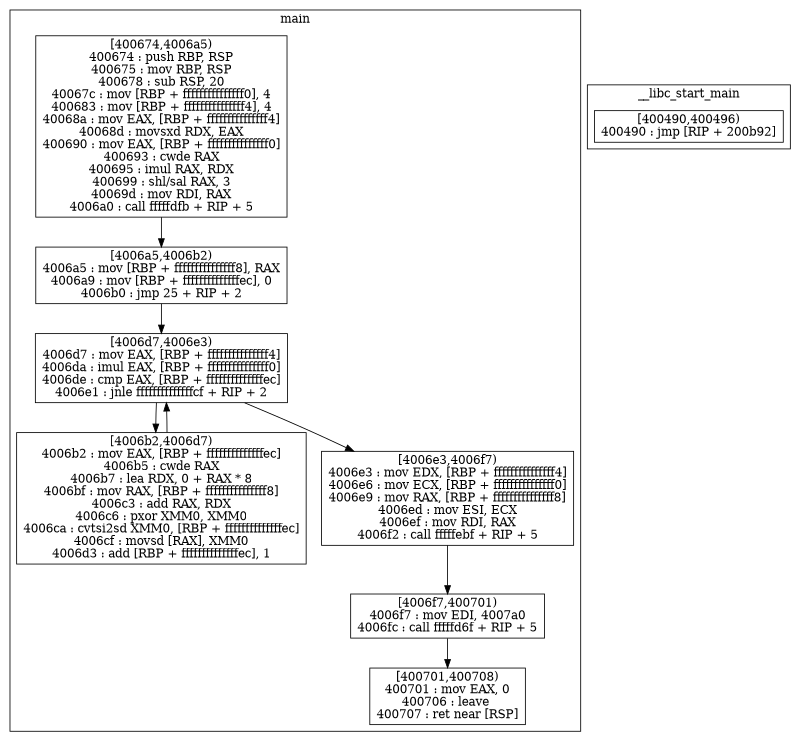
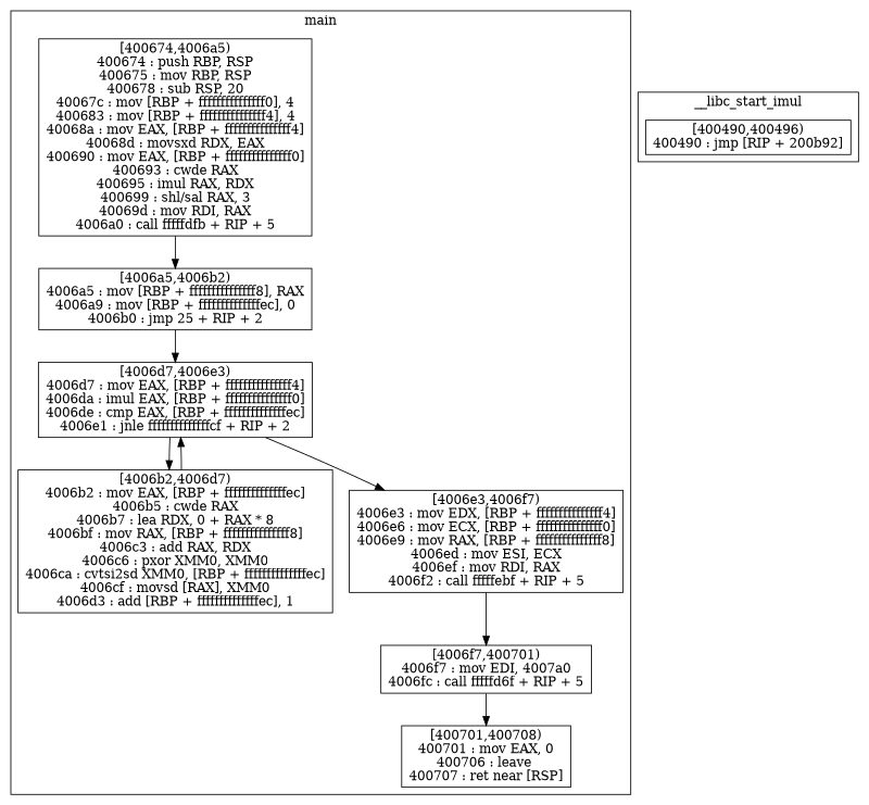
  digraph {
    node [shape=box]
    n1 [label="[400674,4006a5)\n400674 : push RBP, RSP\n400675 : mov RBP, RSP\n400678 : sub RSP, 20\n40067c : mov [RBP + fffffffffffffff0], 4\n400683 : mov [RBP + fffffffffffffff4], 4\n40068a : mov EAX, [RBP + fffffffffffffff4]\n40068d : movsxd RDX, EAX\n400690 : mov EAX, [RBP + fffffffffffffff0]\n400693 : cwde RAX\n400695 : imul RAX, RDX\n400699 : shl/sal RAX, 3\n40069d : mov RDI, RAX\n4006a0 : call fffffdfb + RIP + 5"]
    n2 [label="[4006a5,4006b2)\n4006a5 : mov [RBP + fffffffffffffff8], RAX\n4006a9 : mov [RBP + ffffffffffffffec], 0\n4006b0 : jmp 25 + RIP + 2"]
    n3 [label="[4006b2,4006d7)\n4006b2 : mov EAX, [RBP + ffffffffffffffec]\n4006b5 : cwde RAX\n4006b7 : lea RDX, 0 + RAX * 8\n4006bf : mov RAX, [RBP + fffffffffffffff8]\n4006c3 : add RAX, RDX\n4006c6 : pxor XMM0, XMM0\n4006ca : cvtsi2sd XMM0, [RBP + ffffffffffffffec]\n4006cf : movsd [RAX], XMM0\n4006d3 : add [RBP + ffffffffffffffec], 1"]
    n4 [label="[4006d7,4006e3)\n4006d7 : mov EAX, [RBP + fffffffffffffff4]\n4006da : imul EAX, [RBP + fffffffffffffff0]\n4006de : cmp EAX, [RBP + ffffffffffffffec]\n4006e1 : jnle ffffffffffffffcf + RIP + 2"]
    n5 [label="[4006e3,4006f7)\n4006e3 : mov EDX, [RBP + fffffffffffffff4]\n4006e6 : mov ECX, [RBP + fffffffffffffff0]\n4006e9 : mov RAX, [RBP + fffffffffffffff8]\n4006ed : mov ESI, ECX\n4006ef : mov RDI, RAX\n4006f2 : call fffffebf + RIP + 5"]
    n6 [label="[4006f7,400701)\n4006f7 : mov EDI, 4007a0\n4006fc : call fffffd6f + RIP + 5"]
    n7 [label="[400701,400708)\n400701 : mov EAX, 0\n400706 : leave \n400707 : ret near [RSP]"]
    n8 [label="[400490,400496)\n400490 : jmp [RIP + 200b92]"]
    subgraph cluster_1 {
      color=black
      label=main
      shape=box
      n1
      n2
      n3
      n4
      n5
      n6
      n7
    }
    subgraph cluster_2 {
      color=black
-     label=__libc_start_main
+     label=__libc_start_imul
      shape=box
      n8
    }
    n1 -> n2
    n2 -> n4
    n3 -> n4
    n4 -> n3
    n4 -> n5
    n5 -> n6
    n6 -> n7
  }
